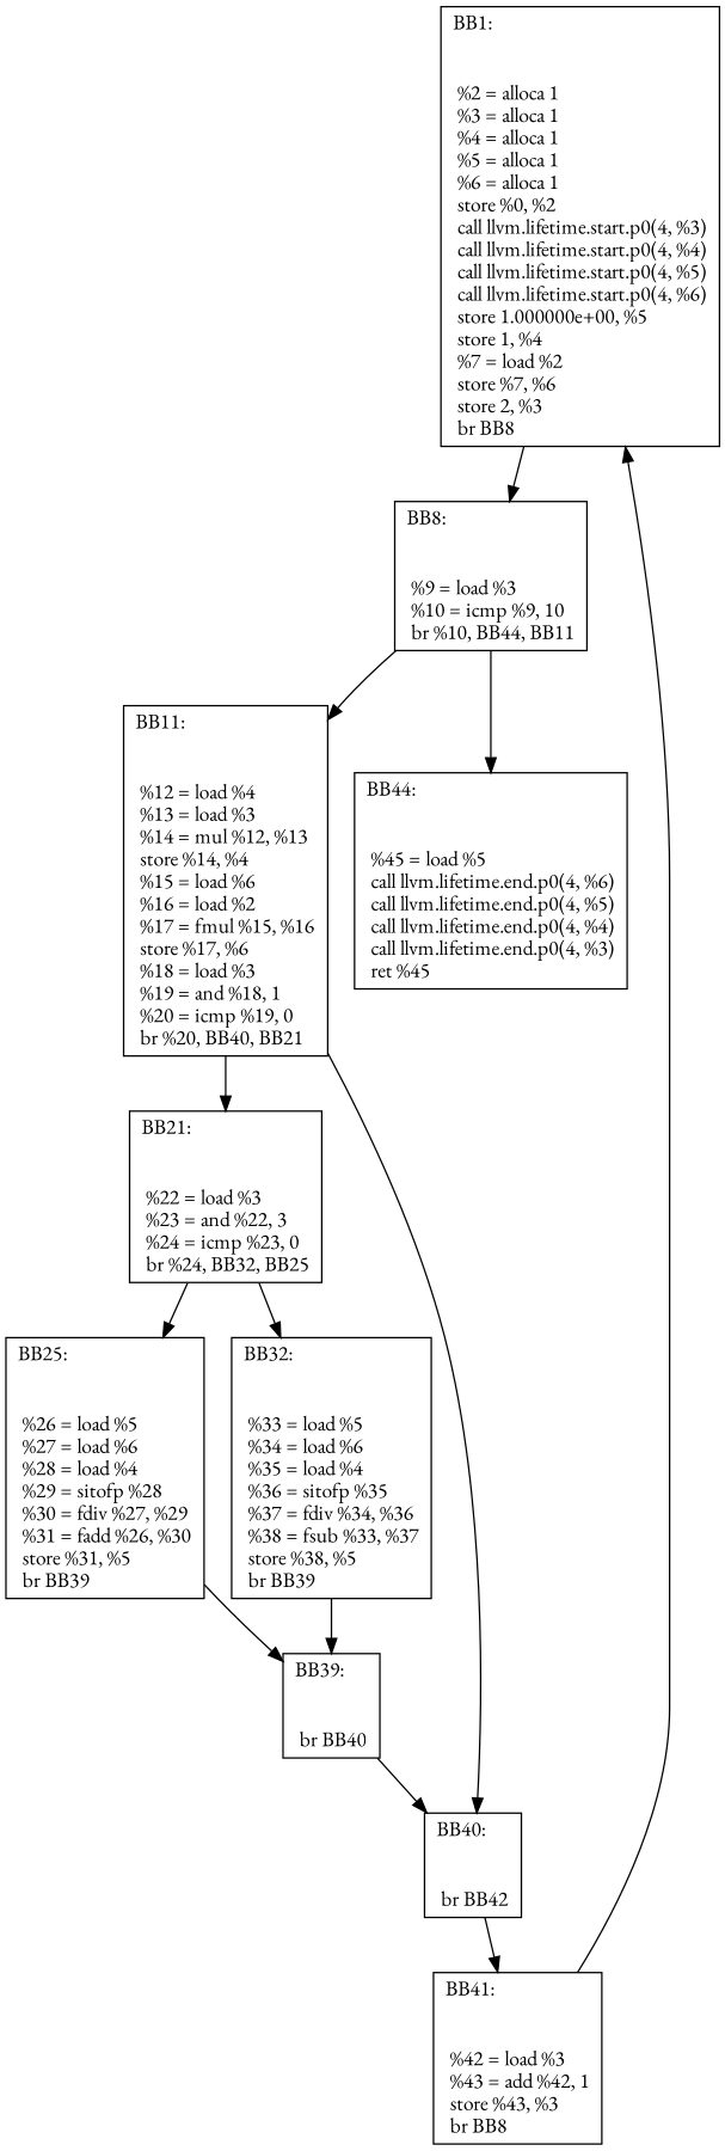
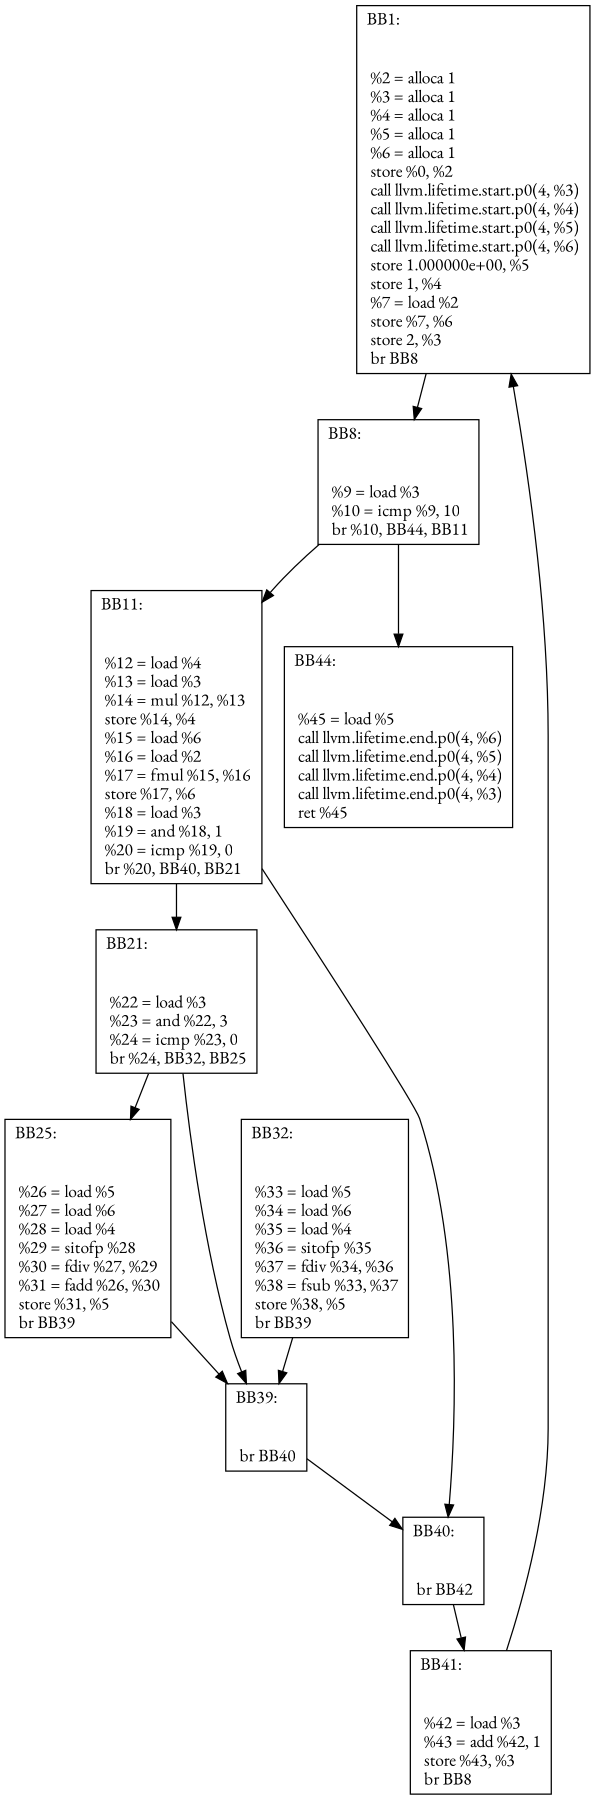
  digraph {
    fontname="EB Garamond"
    node [fontname="EB Garamond" shape=record]
    edge [fontname="EB Garamond"]
    n1 [label="{BB1:\l\l\n	 %2 = alloca  1\l	 %3 = alloca  1\l	 %4 = alloca  1\l	 %5 = alloca  1\l	 %6 = alloca  1\l	 store  %0,  %2\l	 call llvm.lifetime.start.p0(4, %3)\l	 call llvm.lifetime.start.p0(4, %4)\l	 call llvm.lifetime.start.p0(4, %5)\l	 call llvm.lifetime.start.p0(4, %6)\l	 store  1.000000e+00,  %5\l	 store  1,  %4\l	 %7 = load  %2\l	 store  %7,  %6\l	 store  2,  %3\l	 br BB8\l	}"]
    n2 [label="{BB8:\l\l\n	 %9 = load  %3\l	 %10 = icmp  %9,  10\l	 br %10, BB44, BB11\l	}"]
    n3 [label="{BB11:\l\l\n	 %12 = load  %4\l	 %13 = load  %3\l	 %14 = mul  %12,  %13\l	 store  %14,  %4\l	 %15 = load  %6\l	 %16 = load  %2\l	 %17 = fmul  %15,  %16\l	 store  %17,  %6\l	 %18 = load  %3\l	 %19 = and  %18,  1\l	 %20 = icmp  %19,  0\l	 br %20, BB40, BB21\l	}"]
    n4 [label="{BB44:\l\l\n	 %45 = load  %5\l	 call llvm.lifetime.end.p0(4, %6)\l	 call llvm.lifetime.end.p0(4, %5)\l	 call llvm.lifetime.end.p0(4, %4)\l	 call llvm.lifetime.end.p0(4, %3)\l	 ret %45\l	}"]
    n5 [label="{BB21:\l\l\n	 %22 = load  %3\l	 %23 = and  %22,  3\l	 %24 = icmp  %23,  0\l	 br %24, BB32, BB25\l	}"]
    n6 [label="{BB40:\l\l\n	 br BB42\l	}"]
    n7 [label="{BB25:\l\l\n	 %26 = load  %5\l	 %27 = load  %6\l	 %28 = load  %4\l	 %29 = sitofp  %28\l	 %30 = fdiv  %27,  %29\l	 %31 = fadd  %26,  %30\l	 store  %31,  %5\l	 br BB39\l	}"]
    n8 [label="{BB32:\l\l\n	 %33 = load  %5\l	 %34 = load  %6\l	 %35 = load  %4\l	 %36 = sitofp  %35\l	 %37 = fdiv  %34,  %36\l	 %38 = fsub  %33,  %37\l	 store  %38,  %5\l	 br BB39\l	}"]
    n9 [label="{BB41:\l\l\n	 %42 = load  %3\l	 %43 = add  %42,  1\l	 store  %43,  %3\l	 br BB8\l	}"]
    n10 [label="{BB39:\l\l\n	 br BB40\l	}"]
    n1 -> n2
    n2 -> n3
    n2 -> n4
    n3 -> n5
    n3 -> n6
    n5 -> n7
-   n5 -> n8
+   n5 -> n10
    n6 -> n9
    n7 -> n10
    n8 -> n10
    n9 -> n1
    n10 -> n6
  }
